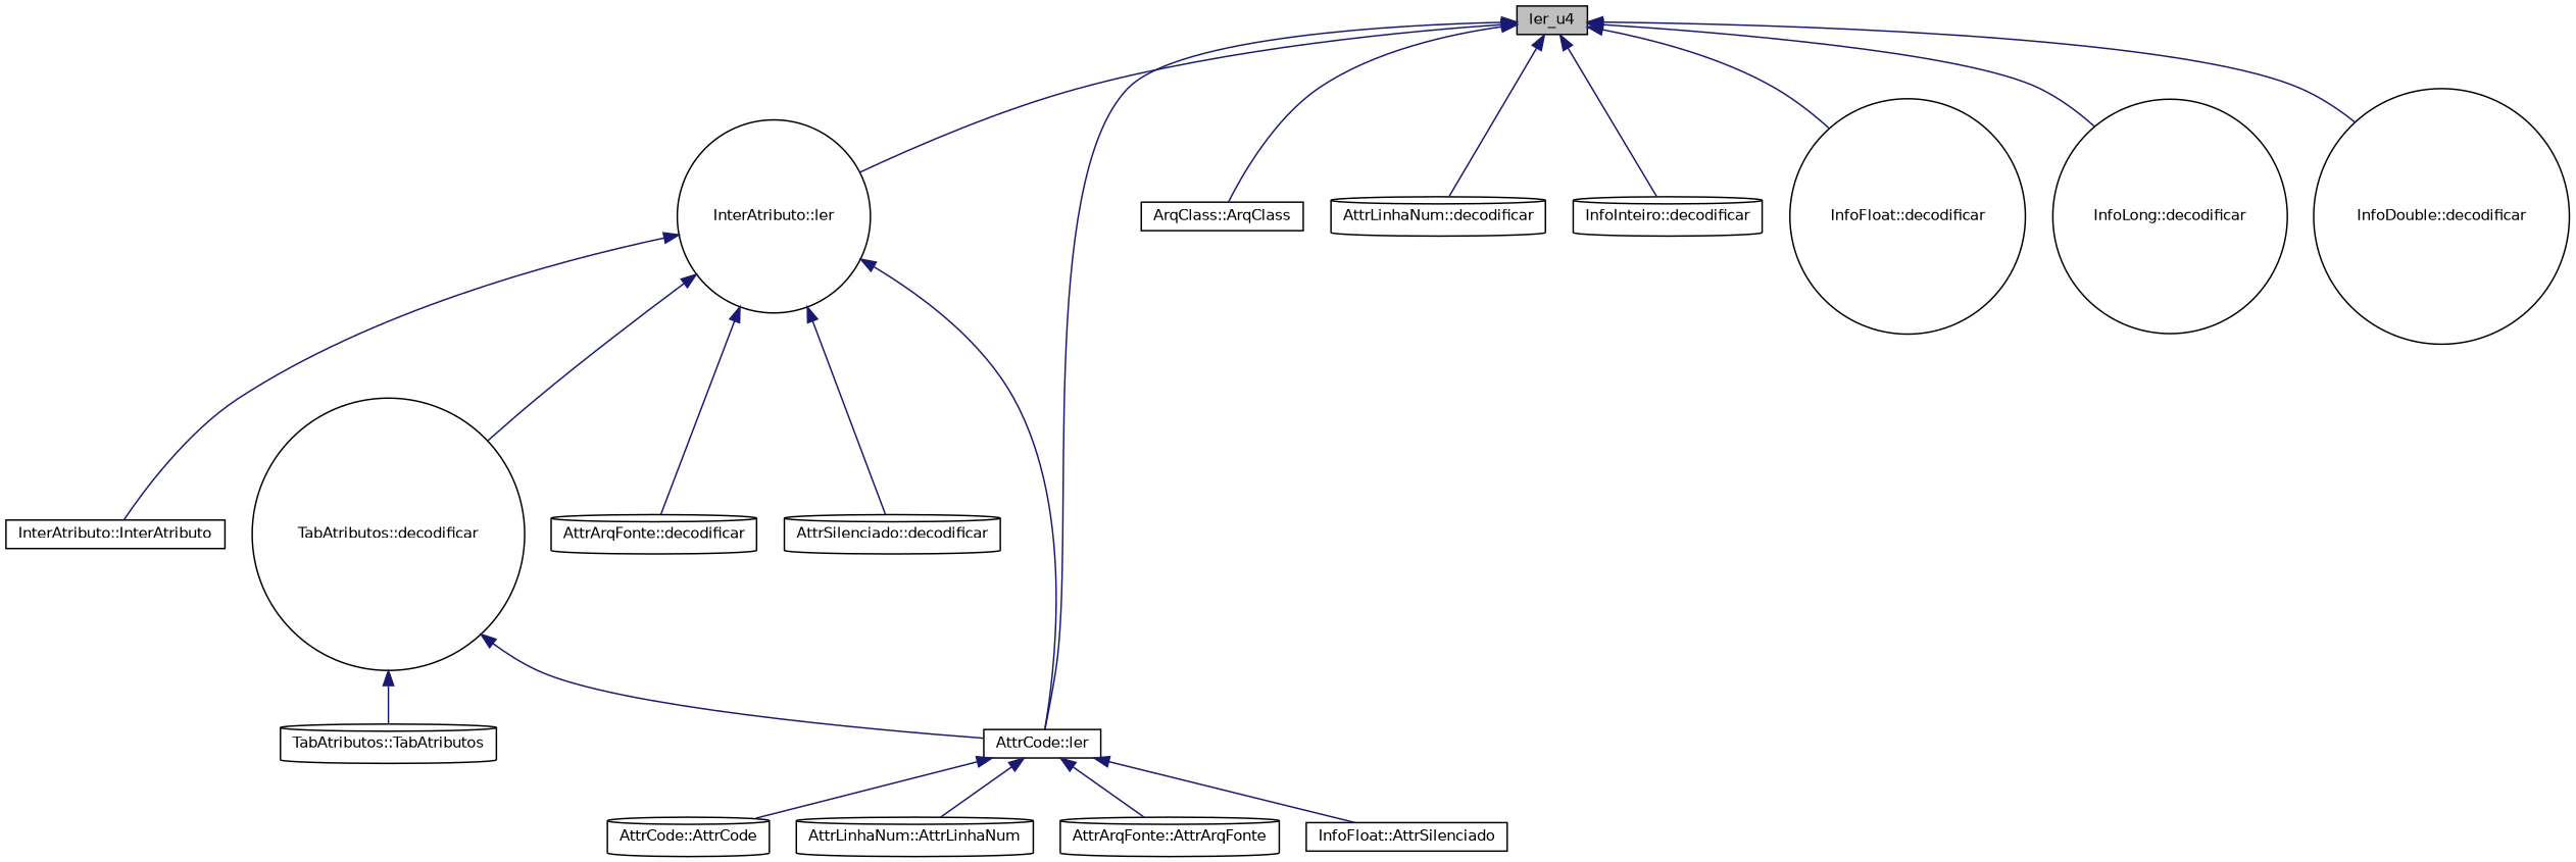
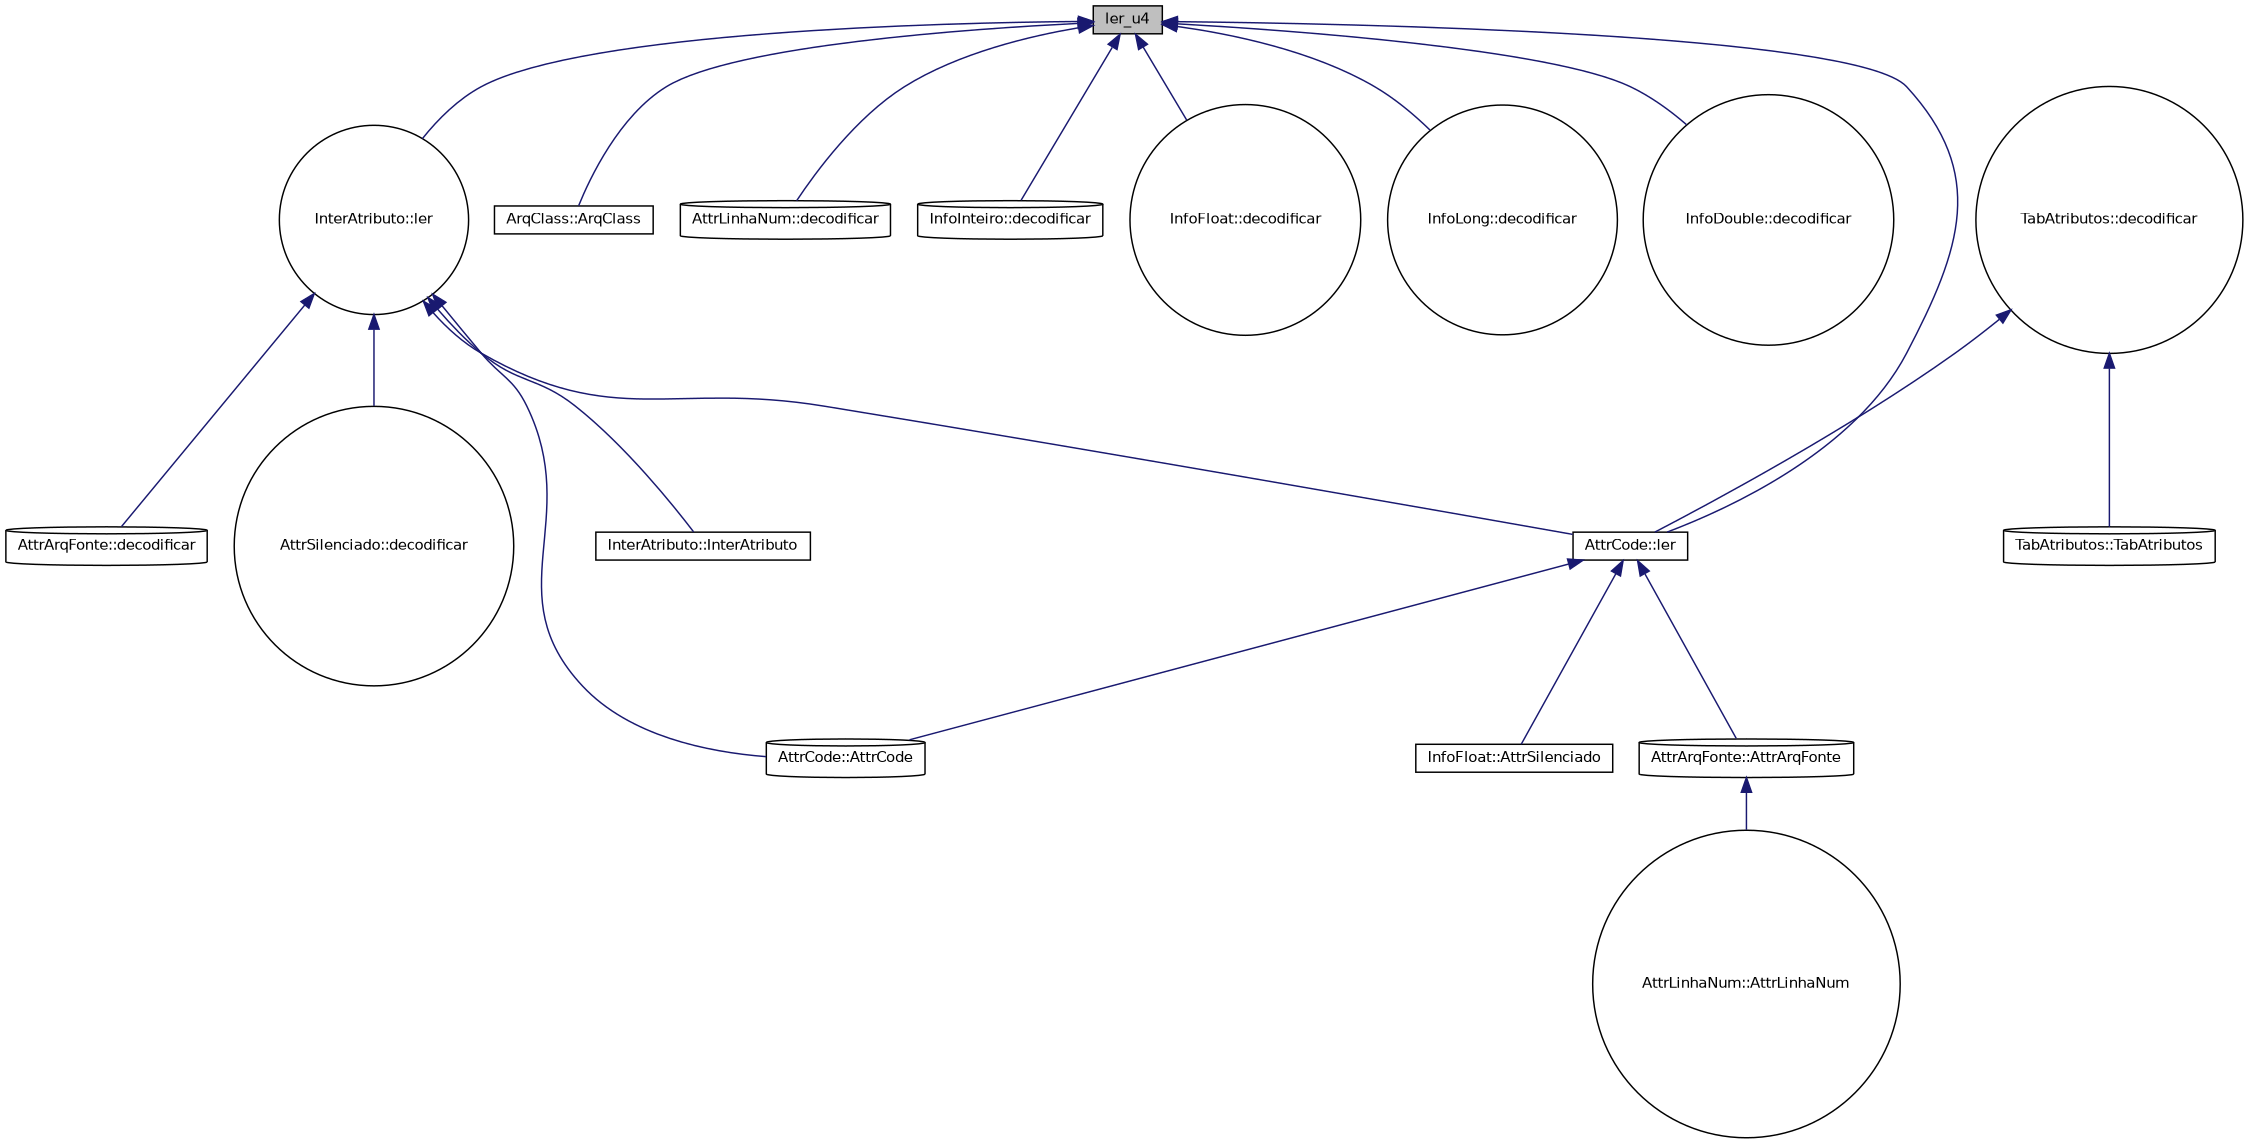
  digraph {
    rankdir=TB
    node [color=black fillcolor=white fontname=Helvetica fontsize=10 shape=circle style=filled]
    edge [color=midnightblue dir=back fontname=Helvetica fontsize=10 labelfontname=Helvetica labelfontsize=10 style=solid]
    n1 [fillcolor=grey75 fontcolor=black height=0.2 label=ler_u4 shape=box width=0.4]
    n2 [height=0.2 label="InterAtributo::ler" width=0.4]
    n3 [height=0.2 label="AttrCode::ler" shape=box width=0.4]
    n4 [height=0.2 label="ArqClass::ArqClass" shape=box width=0.4]
    n5 [height=0.2 label="AttrLinhaNum::decodificar" shape=cylinder width=0.4]
    n6 [height=0.2 label="InfoInteiro::decodificar" shape=cylinder width=0.4]
    n7 [height=0.2 label="InfoFloat::decodificar" width=0.4]
    n8 [height=0.2 label="InfoLong::decodificar" width=0.4]
    n9 [height=0.2 label="InfoDouble::decodificar" width=0.4]
    n10 [height=0.2 label="InterAtributo::InterAtributo" shape=box width=0.4]
    n11 [height=0.2 label="TabAtributos::decodificar" width=0.4]
    n12 [height=0.2 label="AttrArqFonte::decodificar" shape=cylinder width=0.4]
-   n13 [height=0.2 label="AttrSilenciado::decodificar" shape=cylinder width=0.4]
+   n13 [height=0.2 label="AttrSilenciado::decodificar" width=0.4]
    n14 [height=0.2 label="AttrCode::AttrCode" shape=cylinder width=0.4]
-   n15 [height=0.2 label="AttrLinhaNum::AttrLinhaNum" shape=cylinder width=0.4]
+   n15 [height=0.2 label="AttrLinhaNum::AttrLinhaNum" width=0.4]
    n16 [height=0.2 label="AttrArqFonte::AttrArqFonte" shape=cylinder width=0.4]
    n17 [height=0.2 label="InfoFloat::AttrSilenciado" shape=box width=0.4]
    n18 [height=0.2 label="TabAtributos::TabAtributos" shape=cylinder width=0.4]
    n1 -> n2
    n1 -> n3
    n1 -> n4
    n1 -> n5
    n1 -> n6
    n1 -> n7
    n1 -> n8
    n1 -> n9
    n2 -> n3
    n2 -> n10
-   n2 -> n11
+   n2 -> n14
    n2 -> n12
    n2 -> n13
    n3 -> n14
-   n3 -> n15
+   n16 -> n15
    n3 -> n16
    n3 -> n17
    n11 -> n3
    n11 -> n18
  }
